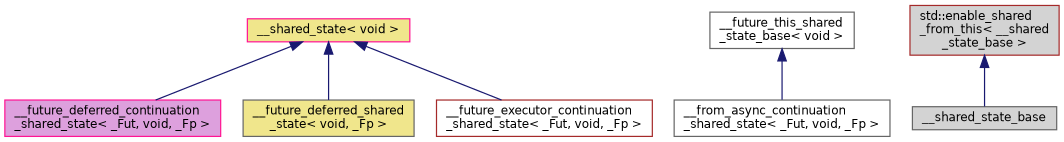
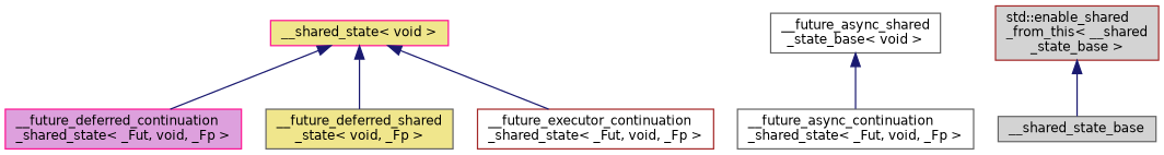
  digraph {
    rankdir=TB
    node [color=gray40 fillcolor=white fontname=Helvetica fontsize=10 shape=record style=filled]
    edge [color=midnightblue dir=back fontname=Helvetica fontsize=10 labelfontname=Helvetica labelfontsize=10 style=solid]
    n1 [color=deeppink fillcolor=khaki fontcolor=black height=0.2 label="__shared_state\< void \>" width=0.4]
    n2 [color=deeppink fillcolor=plum height=0.2 label="__future_deferred_continuation\l_shared_state\< _Fut, void, _Fp \>" width=0.4]
    n3 [fillcolor=khaki height=0.2 label="__future_deferred_shared\l_state\< void, _Fp \>" width=0.4]
    n4 [color=brown height=0.2 label="__future_executor_continuation\l_shared_state\< _Fut, void, _Fp \>" width=0.4]
-   n5 [height=0.2 label="__future_this_shared\l_state_base\< void \>" width=0.4]
-   n6 [height=0.2 label="__from_async_continuation\l_shared_state\< _Fut, void, _Fp \>" width=0.4]
+   n5 [height=0.2 label="__future_async_shared\l_state_base\< void \>" width=0.4]
+   n6 [height=0.2 label="__future_async_continuation\l_shared_state\< _Fut, void, _Fp \>" width=0.4]
    n7 [fillcolor=lightgrey height=0.2 label=__shared_state_base width=0.4]
    n8 [color=brown fillcolor=lightgrey height=0.2 label="std::enable_shared\l_from_this\< __shared\l_state_base \>" width=0.4]
    n1 -> n2
    n1 -> n3
    n1 -> n4
    n5 -> n6
    n8 -> n7
  }
